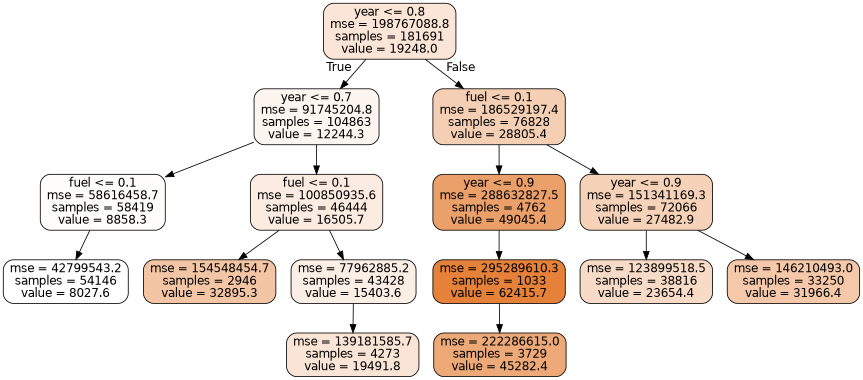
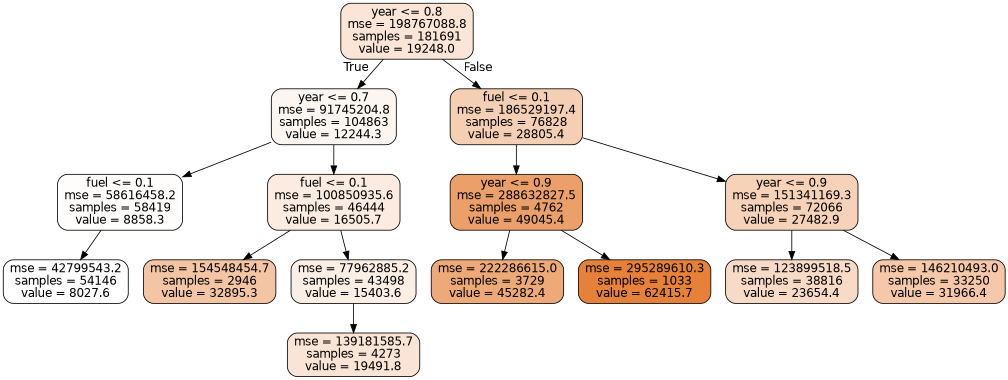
  digraph {
    node [color=black fontname=helvetica shape=box style="filled, rounded"]
    edge [fontname=helvetica]
    n1 [fillcolor="#fae5d6" label="year <= 0.8\nmse = 198767088.8\nsamples = 181691\nvalue = 19248.0"]
    n2 [fillcolor="#fdf5f0" label="year <= 0.7\nmse = 91745204.8\nsamples = 104863\nvalue = 12244.3"]
    n3 [fillcolor="#f5cfb3" label="fuel <= 0.1\nmse = 186529197.4\nsamples = 76828\nvalue = 28805.4"]
-   n4 [fillcolor="#fffdfc" label="fuel <= 0.1\nmse = 58616458.7\nsamples = 58419\nvalue = 8858.3"]
+   n4 [fillcolor="#fffdfc" label="fuel <= 0.1\nmse = 58616458.2\nsamples = 58419\nvalue = 8858.3"]
    n5 [fillcolor="#fbebe0" label="fuel <= 0.1\nmse = 100850935.6\nsamples = 46444\nvalue = 16505.7"]
    n6 [fillcolor="#eba06a" label="year <= 0.9\nmse = 288632827.5\nsamples = 4762\nvalue = 49045.4"]
    n7 [fillcolor="#f6d2b8" label="year <= 0.9\nmse = 151341169.3\nsamples = 72066\nvalue = 27482.9"]
    n8 [fillcolor="#ffffff" label="mse = 42799543.2\nsamples = 54146\nvalue = 8027.6"]
    n9 [fillcolor="#f3c5a4" label="mse = 154548454.7\nsamples = 2946\nvalue = 32895.3"]
-   n10 [fillcolor="#fbeee4" label="mse = 77962885.2\nsamples = 43428\nvalue = 15403.6"]
+   n10 [fillcolor="#fbeee4" label="mse = 77962885.2\nsamples = 43498\nvalue = 15403.6"]
    n11 [fillcolor="#fae4d5" label="mse = 139181585.7\nsamples = 4273\nvalue = 19491.8"]
    n12 [fillcolor="#eda977" label="mse = 222286615.0\nsamples = 3729\nvalue = 45282.4"]
    n13 [fillcolor="#e58139" label="mse = 295289610.3\nsamples = 1033\nvalue = 62415.7"]
    n14 [fillcolor="#f8dbc6" label="mse = 123899518.5\nsamples = 38816\nvalue = 23654.4"]
    n15 [fillcolor="#f4c8a8" label="mse = 146210493.0\nsamples = 33250\nvalue = 31966.4"]
    n1 -> n2 [headlabel=True labelangle=45 labeldistance=2.5]
    n1 -> n3 [headlabel=False labelangle=-45 labeldistance=2.5]
    n2 -> n4
    n2 -> n5
    n3 -> n6
    n3 -> n7
    n4 -> n8
    n5 -> n9
    n5 -> n10
-   n13 -> n12
+   n6 -> n12
    n6 -> n13
    n7 -> n14
    n7 -> n15
    n10 -> n11
  }
